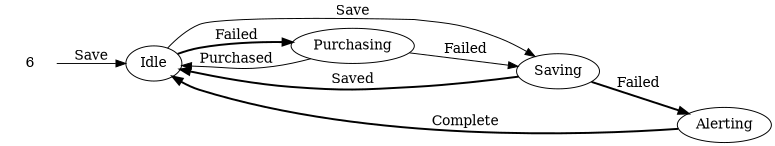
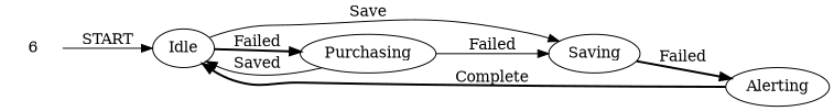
  digraph {
    rankdir=LR
    edge [style=solid]
    n1 [label=6 shape=plaintext]
    n2 [label=Idle]
    n3 [label=Saving]
    n4 [label=Purchasing]
    n5 [label=Alerting]
-   n1 -> n2 [label=Save]
+   n1 -> n2 [label=START]
    n2 -> n3 [label=Save]
    n2 -> n4 [label=Failed style=bold]
-   n3 -> n2 [label=Saved style=bold]
    n3 -> n5 [label=Failed style=bold]
-   n4 -> n2 [label=Purchased]
+   n4 -> n2 [label=Saved]
    n4 -> n3 [label=Failed]
    n5 -> n2 [label=Complete style=bold]
  }
